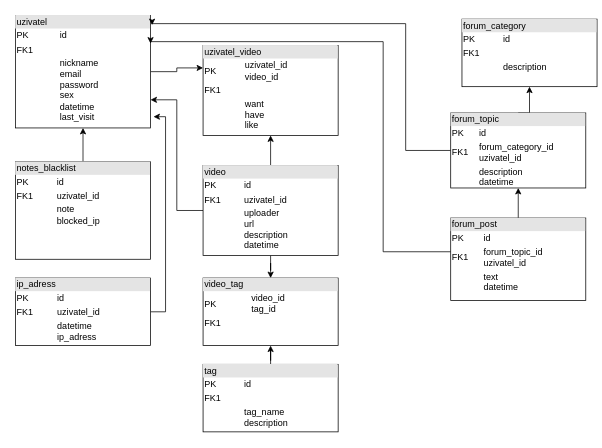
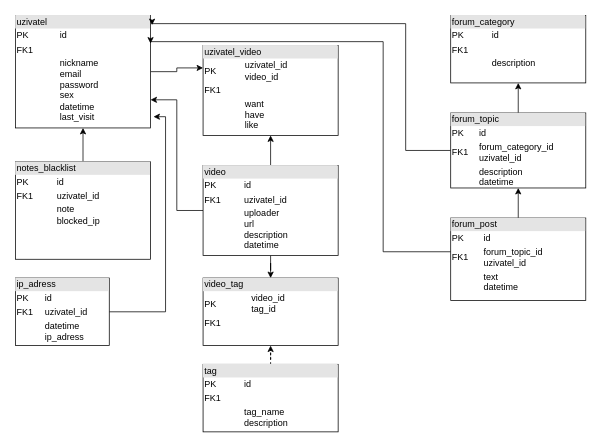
  <mxCell id="0" />
  <mxCell id="1" parent="0" />
  <mxCell id="2" style="edgeStyle=orthogonalEdgeStyle;rounded=0;orthogonalLoop=1;jettySize=auto;html=1;entryX=0;entryY=0.25;entryDx=0;entryDy=0;" parent="1" source="3" target="15" edge="1"><mxGeometry relative="1" as="geometry" /></mxCell>
  <mxCell id="3" value="&lt;div style=&quot;box-sizing:border-box;width:100%;background:#e4e4e4;padding:2px;&quot;&gt;uzivatel&lt;/div&gt;&lt;table style=&quot;width:100%;font-size:1em;&quot; cellpadding=&quot;2&quot; cellspacing=&quot;0&quot;&gt;&lt;tbody&gt;&lt;tr&gt;&lt;td&gt;PK&lt;/td&gt;&lt;td&gt;id&lt;/td&gt;&lt;/tr&gt;&lt;tr&gt;&lt;td&gt;FK1&lt;/td&gt;&lt;td&gt;&lt;br&gt;&lt;/td&gt;&lt;/tr&gt;&lt;tr&gt;&lt;td&gt;&lt;/td&gt;&lt;td&gt;nickname&lt;br&gt;email&lt;br&gt;password&lt;br&gt;sex&lt;br&gt;datetime&lt;br&gt;last_visit&lt;/td&gt;&lt;/tr&gt;&lt;/tbody&gt;&lt;/table&gt;" style="verticalAlign=top;align=left;overflow=fill;html=1;" parent="1" vertex="1"><mxGeometry x="20" y="20" width="180" height="150" as="geometry" /></mxCell>
- <mxCell id="4" value="&lt;div style=&quot;box-sizing:border-box;width:100%;background:#e4e4e4;padding:2px;&quot;&gt;forum_category&lt;/div&gt;&lt;table style=&quot;width:100%;font-size:1em;&quot; cellpadding=&quot;2&quot; cellspacing=&quot;0&quot;&gt;&lt;tbody&gt;&lt;tr&gt;&lt;td&gt;PK&lt;/td&gt;&lt;td&gt;id&lt;/td&gt;&lt;/tr&gt;&lt;tr&gt;&lt;td&gt;FK1&lt;/td&gt;&lt;td&gt;&lt;br&gt;&lt;/td&gt;&lt;/tr&gt;&lt;tr&gt;&lt;td&gt;&lt;/td&gt;&lt;td&gt;description&lt;/td&gt;&lt;/tr&gt;&lt;/tbody&gt;&lt;/table&gt;" style="verticalAlign=top;align=left;overflow=fill;html=1;" parent="1" vertex="1"><mxGeometry x="615" y="25" width="180" height="90" as="geometry" /></mxCell>
+ <mxCell id="4" value="&lt;div style=&quot;box-sizing:border-box;width:100%;background:#e4e4e4;padding:2px;&quot;&gt;forum_category&lt;/div&gt;&lt;table style=&quot;width:100%;font-size:1em;&quot; cellpadding=&quot;2&quot; cellspacing=&quot;0&quot;&gt;&lt;tbody&gt;&lt;tr&gt;&lt;td&gt;PK&lt;/td&gt;&lt;td&gt;id&lt;/td&gt;&lt;/tr&gt;&lt;tr&gt;&lt;td&gt;FK1&lt;/td&gt;&lt;td&gt;&lt;br&gt;&lt;/td&gt;&lt;/tr&gt;&lt;tr&gt;&lt;td&gt;&lt;/td&gt;&lt;td&gt;description&lt;/td&gt;&lt;/tr&gt;&lt;/tbody&gt;&lt;/table&gt;" style="verticalAlign=top;align=left;overflow=fill;html=1;" parent="1" vertex="1"><mxGeometry x="600" y="20" width="180" height="90" as="geometry" /></mxCell>
  <mxCell id="5" style="edgeStyle=orthogonalEdgeStyle;rounded=0;orthogonalLoop=1;jettySize=auto;html=1;exitX=0.5;exitY=0;exitDx=0;exitDy=0;entryX=0.5;entryY=1;entryDx=0;entryDy=0;" parent="1" source="7" target="4" edge="1"><mxGeometry relative="1" as="geometry" /></mxCell>
  <mxCell id="6" style="edgeStyle=orthogonalEdgeStyle;rounded=0;orthogonalLoop=1;jettySize=auto;html=1;entryX=1.011;entryY=0.086;entryDx=0;entryDy=0;entryPerimeter=0;" parent="1" source="7" target="3" edge="1"><mxGeometry relative="1" as="geometry"><Array as="points"><mxPoint x="540" y="200" /><mxPoint x="540" y="31" /></Array></mxGeometry></mxCell>
  <mxCell id="7" value="&lt;div style=&quot;box-sizing:border-box;width:100%;background:#e4e4e4;padding:2px;&quot;&gt;forum_topic&lt;/div&gt;&lt;table style=&quot;width:100%;font-size:1em;&quot; cellpadding=&quot;2&quot; cellspacing=&quot;0&quot;&gt;&lt;tbody&gt;&lt;tr&gt;&lt;td&gt;PK&lt;/td&gt;&lt;td&gt;id&lt;/td&gt;&lt;/tr&gt;&lt;tr&gt;&lt;td&gt;FK1&lt;/td&gt;&lt;td&gt;forum_category_id&lt;br&gt;uzivatel_id&lt;/td&gt;&lt;/tr&gt;&lt;tr&gt;&lt;td&gt;&lt;/td&gt;&lt;td&gt;description&lt;br&gt;datetime&lt;/td&gt;&lt;/tr&gt;&lt;/tbody&gt;&lt;/table&gt;" style="verticalAlign=top;align=left;overflow=fill;html=1;" parent="1" vertex="1"><mxGeometry x="600" y="150" width="180" height="100" as="geometry" /></mxCell>
  <mxCell id="8" style="edgeStyle=orthogonalEdgeStyle;rounded=0;orthogonalLoop=1;jettySize=auto;html=1;entryX=1;entryY=0.25;entryDx=0;entryDy=0;" parent="1" source="10" target="3" edge="1"><mxGeometry relative="1" as="geometry"><Array as="points"><mxPoint x="510" y="335" /><mxPoint x="510" y="55" /></Array></mxGeometry></mxCell>
  <mxCell id="9" style="edgeStyle=orthogonalEdgeStyle;rounded=0;orthogonalLoop=1;jettySize=auto;html=1;entryX=0.5;entryY=1;entryDx=0;entryDy=0;" parent="1" source="10" target="7" edge="1"><mxGeometry relative="1" as="geometry" /></mxCell>
  <mxCell id="10" value="&lt;div style=&quot;box-sizing:border-box;width:100%;background:#e4e4e4;padding:2px;&quot;&gt;forum_post&lt;br&gt;&lt;/div&gt;&lt;table style=&quot;font-size: 1em; background-color: initial; width: 176px;&quot; cellpadding=&quot;2&quot; cellspacing=&quot;0&quot;&gt;&lt;tbody&gt;&lt;tr&gt;&lt;td&gt;PK&lt;/td&gt;&lt;td&gt;id&lt;/td&gt;&lt;/tr&gt;&lt;tr&gt;&lt;td&gt;FK1&lt;/td&gt;&lt;td&gt;forum_topic_id&lt;br&gt;uzivatel_id&lt;/td&gt;&lt;/tr&gt;&lt;tr&gt;&lt;td&gt;&lt;/td&gt;&lt;td&gt;text&lt;br&gt;datetime&lt;/td&gt;&lt;/tr&gt;&lt;/tbody&gt;&lt;/table&gt;" style="verticalAlign=top;align=left;overflow=fill;html=1;" parent="1" vertex="1"><mxGeometry x="600" y="290" width="180" height="110" as="geometry" /></mxCell>
  <mxCell id="11" style="edgeStyle=orthogonalEdgeStyle;rounded=0;orthogonalLoop=1;jettySize=auto;html=1;entryX=0.5;entryY=1;entryDx=0;entryDy=0;" parent="1" source="14" target="15" edge="1"><mxGeometry relative="1" as="geometry" /></mxCell>
  <mxCell id="12" style="edgeStyle=orthogonalEdgeStyle;rounded=0;orthogonalLoop=1;jettySize=auto;html=1;entryX=1;entryY=0.75;entryDx=0;entryDy=0;" edge="1" parent="1" source="14" target="3"><mxGeometry relative="1" as="geometry" /></mxCell>
  <mxCell id="13" style="edgeStyle=orthogonalEdgeStyle;rounded=0;orthogonalLoop=1;jettySize=auto;html=1;entryX=0.5;entryY=0;entryDx=0;entryDy=0;" edge="1" parent="1" source="14" target="20"><mxGeometry relative="1" as="geometry" /></mxCell>
  <mxCell id="14" value="&lt;div style=&quot;box-sizing:border-box;width:100%;background:#e4e4e4;padding:2px;&quot;&gt;video&lt;/div&gt;&lt;table style=&quot;width:100%;font-size:1em;&quot; cellpadding=&quot;2&quot; cellspacing=&quot;0&quot;&gt;&lt;tbody&gt;&lt;tr&gt;&lt;td&gt;PK&lt;/td&gt;&lt;td&gt;id&lt;/td&gt;&lt;/tr&gt;&lt;tr&gt;&lt;td&gt;FK1&lt;/td&gt;&lt;td&gt;uzivatel_id&lt;/td&gt;&lt;/tr&gt;&lt;tr&gt;&lt;td&gt;&lt;/td&gt;&lt;td&gt;uploader&lt;br&gt;url&lt;br&gt;description&lt;br&gt;datetime&lt;/td&gt;&lt;/tr&gt;&lt;/tbody&gt;&lt;/table&gt;" style="verticalAlign=top;align=left;overflow=fill;html=1;" parent="1" vertex="1"><mxGeometry x="270" y="220" width="180" height="120" as="geometry" /></mxCell>
  <mxCell id="15" value="&lt;div style=&quot;box-sizing:border-box;width:100%;background:#e4e4e4;padding:2px;&quot;&gt;uzivatel_video&lt;/div&gt;&lt;table style=&quot;width:100%;font-size:1em;&quot; cellpadding=&quot;2&quot; cellspacing=&quot;0&quot;&gt;&lt;tbody&gt;&lt;tr&gt;&lt;td&gt;PK&lt;/td&gt;&lt;td&gt;uzivatel_id&lt;br&gt;video_id&lt;/td&gt;&lt;/tr&gt;&lt;tr&gt;&lt;td&gt;FK1&lt;/td&gt;&lt;td&gt;&lt;br&gt;&lt;/td&gt;&lt;/tr&gt;&lt;tr&gt;&lt;td&gt;&lt;/td&gt;&lt;td&gt;want&lt;br&gt;have&lt;br&gt;like&lt;/td&gt;&lt;/tr&gt;&lt;/tbody&gt;&lt;/table&gt;" style="verticalAlign=top;align=left;overflow=fill;html=1;" parent="1" vertex="1"><mxGeometry x="270" y="60" width="180" height="120" as="geometry" /></mxCell>
  <mxCell id="16" style="edgeStyle=orthogonalEdgeStyle;rounded=0;orthogonalLoop=1;jettySize=auto;html=1;entryX=0.5;entryY=1;entryDx=0;entryDy=0;" edge="1" parent="1" source="17" target="3"><mxGeometry relative="1" as="geometry" /></mxCell>
  <mxCell id="17" value="&lt;div style=&quot;box-sizing:border-box;width:100%;background:#e4e4e4;padding:2px;&quot;&gt;notes_blacklist&lt;/div&gt;&lt;table style=&quot;width:100%;font-size:1em;&quot; cellpadding=&quot;2&quot; cellspacing=&quot;0&quot;&gt;&lt;tbody&gt;&lt;tr&gt;&lt;td&gt;PK&lt;/td&gt;&lt;td&gt;id&lt;/td&gt;&lt;/tr&gt;&lt;tr&gt;&lt;td&gt;FK1&lt;/td&gt;&lt;td&gt;uzivatel_id&lt;/td&gt;&lt;/tr&gt;&lt;tr&gt;&lt;td&gt;&lt;/td&gt;&lt;td&gt;note&lt;br&gt;blocked_ip&lt;/td&gt;&lt;/tr&gt;&lt;/tbody&gt;&lt;/table&gt;" style="verticalAlign=top;align=left;overflow=fill;html=1;" vertex="1" parent="1"><mxGeometry x="20" y="215" width="180" height="130" as="geometry" /></mxCell>
- <mxCell id="18" value="" style="edgeStyle=orthogonalEdgeStyle;rounded=0;orthogonalLoop=1;jettySize=auto;html=1;" edge="1" parent="1" source="19" target="20"><mxGeometry relative="1" as="geometry" /></mxCell>
+ <mxCell id="18" value="" style="edgeStyle=orthogonalEdgeStyle;rounded=0;orthogonalLoop=1;jettySize=auto;html=1;dashed=1;" edge="1" parent="1" source="19" target="20"><mxGeometry relative="1" as="geometry" /></mxCell>
  <mxCell id="19" value="&lt;div style=&quot;box-sizing:border-box;width:100%;background:#e4e4e4;padding:2px;&quot;&gt;tag&lt;/div&gt;&lt;table style=&quot;width:100%;font-size:1em;&quot; cellpadding=&quot;2&quot; cellspacing=&quot;0&quot;&gt;&lt;tbody&gt;&lt;tr&gt;&lt;td&gt;PK&lt;/td&gt;&lt;td&gt;id&lt;/td&gt;&lt;/tr&gt;&lt;tr&gt;&lt;td&gt;FK1&lt;/td&gt;&lt;td&gt;&lt;br&gt;&lt;/td&gt;&lt;/tr&gt;&lt;tr&gt;&lt;td&gt;&lt;/td&gt;&lt;td&gt;tag_name&lt;br&gt;description&lt;/td&gt;&lt;/tr&gt;&lt;/tbody&gt;&lt;/table&gt;" style="verticalAlign=top;align=left;overflow=fill;html=1;" vertex="1" parent="1"><mxGeometry x="270" y="485" width="180" height="90" as="geometry" /></mxCell>
  <mxCell id="20" value="&lt;div style=&quot;box-sizing:border-box;width:100%;background:#e4e4e4;padding:2px;&quot;&gt;video_tag&lt;/div&gt;&lt;table style=&quot;width:100%;font-size:1em;&quot; cellpadding=&quot;2&quot; cellspacing=&quot;0&quot;&gt;&lt;tbody&gt;&lt;tr&gt;&lt;td&gt;PK&lt;/td&gt;&lt;td&gt;video_id&lt;br&gt;tag_id&lt;/td&gt;&lt;/tr&gt;&lt;tr&gt;&lt;td&gt;FK1&lt;/td&gt;&lt;td&gt;&lt;br&gt;&lt;/td&gt;&lt;/tr&gt;&lt;tr&gt;&lt;td&gt;&lt;/td&gt;&lt;td&gt;&lt;br&gt;&lt;/td&gt;&lt;/tr&gt;&lt;/tbody&gt;&lt;/table&gt;" style="verticalAlign=top;align=left;overflow=fill;html=1;" vertex="1" parent="1"><mxGeometry x="270" y="370" width="180" height="90" as="geometry" /></mxCell>
  <mxCell id="21" style="edgeStyle=orthogonalEdgeStyle;rounded=0;orthogonalLoop=1;jettySize=auto;html=1;entryX=1.022;entryY=0.9;entryDx=0;entryDy=0;entryPerimeter=0;" edge="1" parent="1" source="22" target="3"><mxGeometry relative="1" as="geometry"><Array as="points"><mxPoint x="220" y="415" /><mxPoint x="220" y="155" /></Array></mxGeometry></mxCell>
- <mxCell id="22" value="&lt;div style=&quot;box-sizing:border-box;width:100%;background:#e4e4e4;padding:2px;&quot;&gt;ip_adress&lt;/div&gt;&lt;table style=&quot;width:100%;font-size:1em;&quot; cellpadding=&quot;2&quot; cellspacing=&quot;0&quot;&gt;&lt;tbody&gt;&lt;tr&gt;&lt;td&gt;PK&lt;/td&gt;&lt;td&gt;id&lt;/td&gt;&lt;/tr&gt;&lt;tr&gt;&lt;td&gt;FK1&lt;/td&gt;&lt;td&gt;uzivatel_id&lt;/td&gt;&lt;/tr&gt;&lt;tr&gt;&lt;td&gt;&lt;/td&gt;&lt;td&gt;datetime&lt;br&gt;ip_adress&lt;/td&gt;&lt;/tr&gt;&lt;/tbody&gt;&lt;/table&gt;" style="verticalAlign=top;align=left;overflow=fill;html=1;" vertex="1" parent="1"><mxGeometry x="20" y="370" width="180" height="90" as="geometry" /></mxCell>
+ <mxCell id="22" value="&lt;div style=&quot;box-sizing:border-box;width:100%;background:#e4e4e4;padding:2px;&quot;&gt;ip_adress&lt;/div&gt;&lt;table style=&quot;width:100%;font-size:1em;&quot; cellpadding=&quot;2&quot; cellspacing=&quot;0&quot;&gt;&lt;tbody&gt;&lt;tr&gt;&lt;td&gt;PK&lt;/td&gt;&lt;td&gt;id&lt;/td&gt;&lt;/tr&gt;&lt;tr&gt;&lt;td&gt;FK1&lt;/td&gt;&lt;td&gt;uzivatel_id&lt;/td&gt;&lt;/tr&gt;&lt;tr&gt;&lt;td&gt;&lt;/td&gt;&lt;td&gt;datetime&lt;br&gt;ip_adress&lt;/td&gt;&lt;/tr&gt;&lt;/tbody&gt;&lt;/table&gt;" style="verticalAlign=top;align=left;overflow=fill;html=1;" vertex="1" parent="1"><mxGeometry x="20" y="370" width="125" height="90" as="geometry" /></mxCell>
